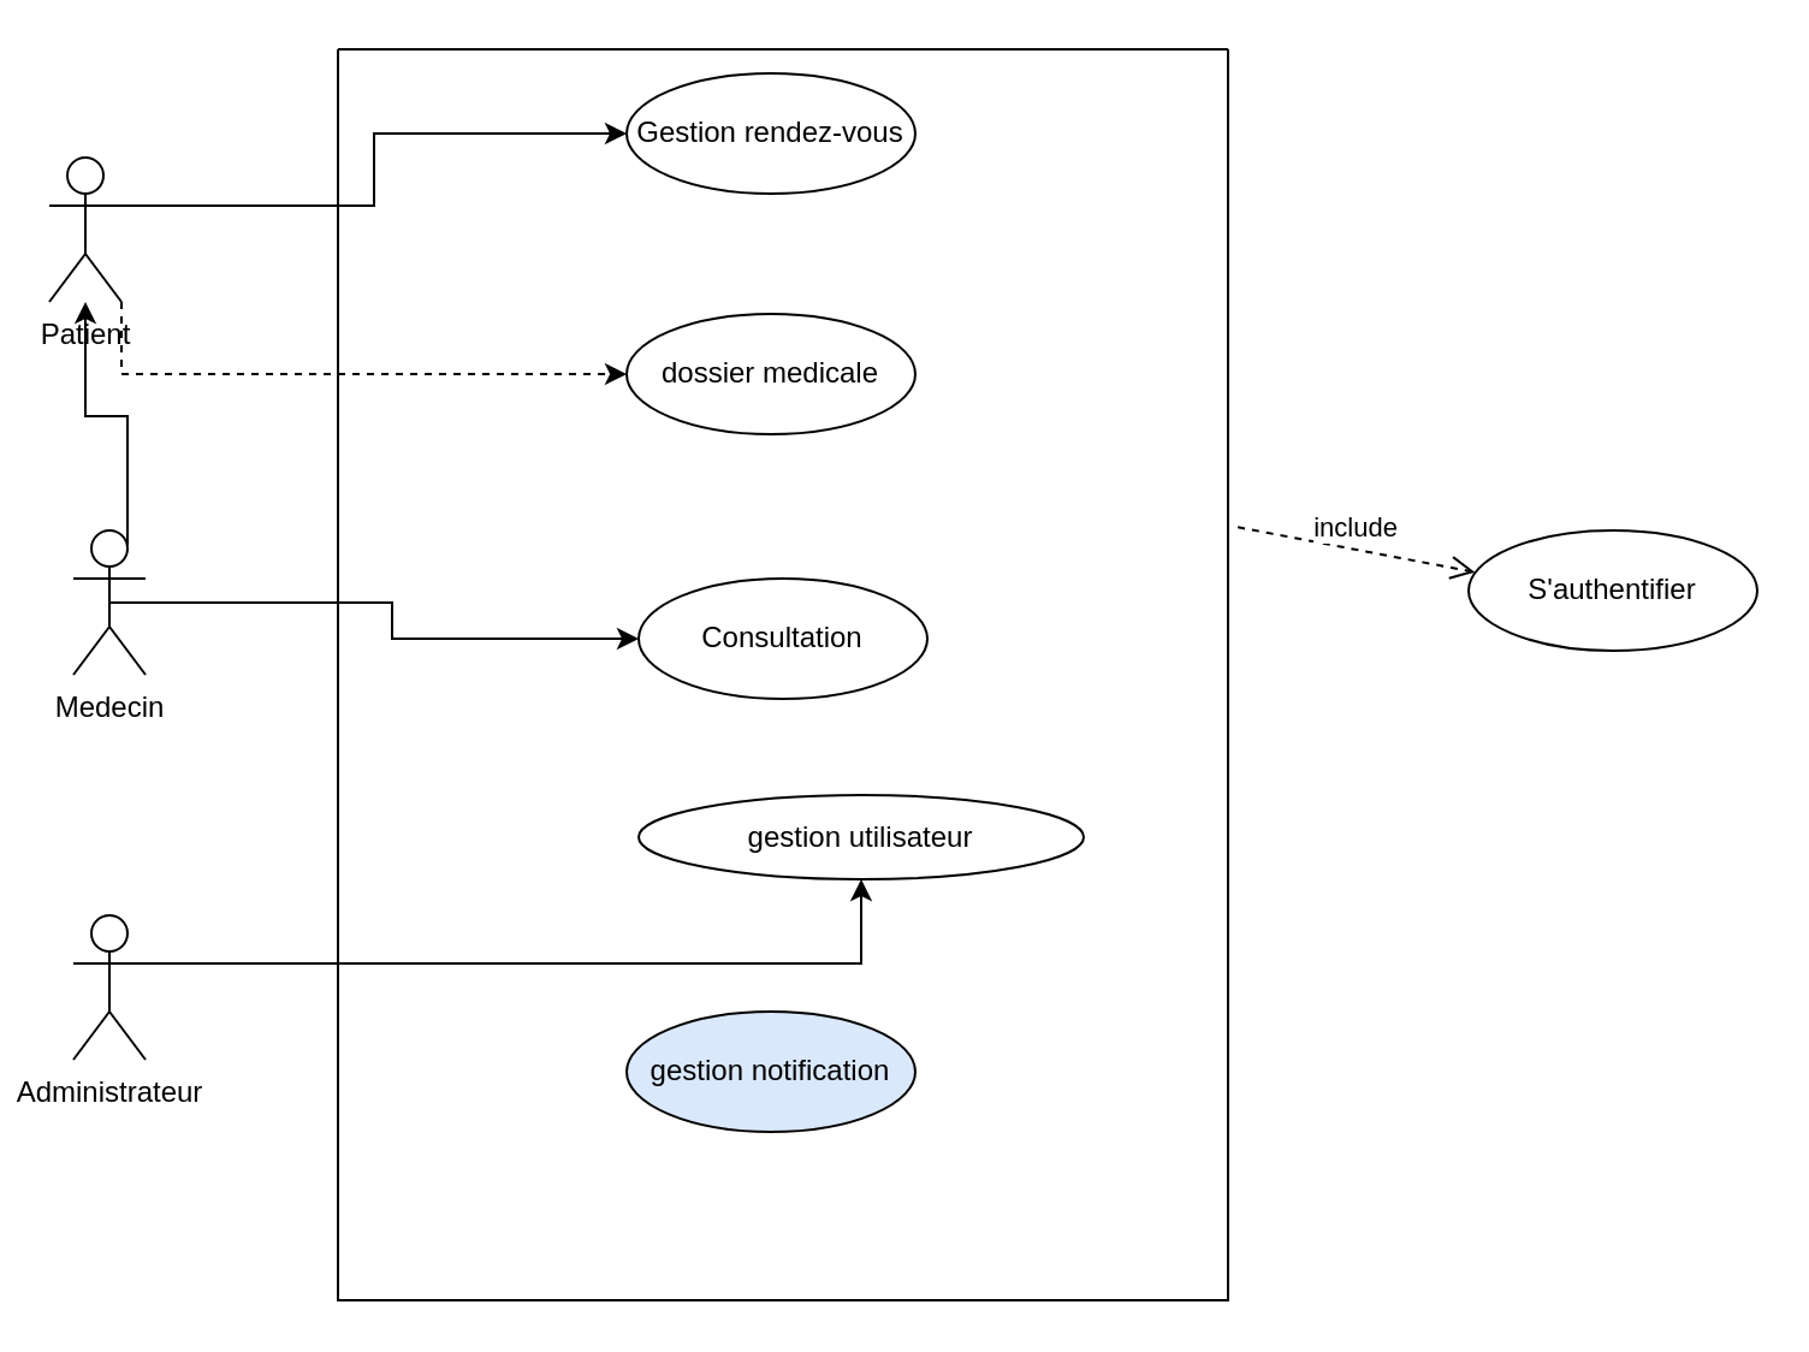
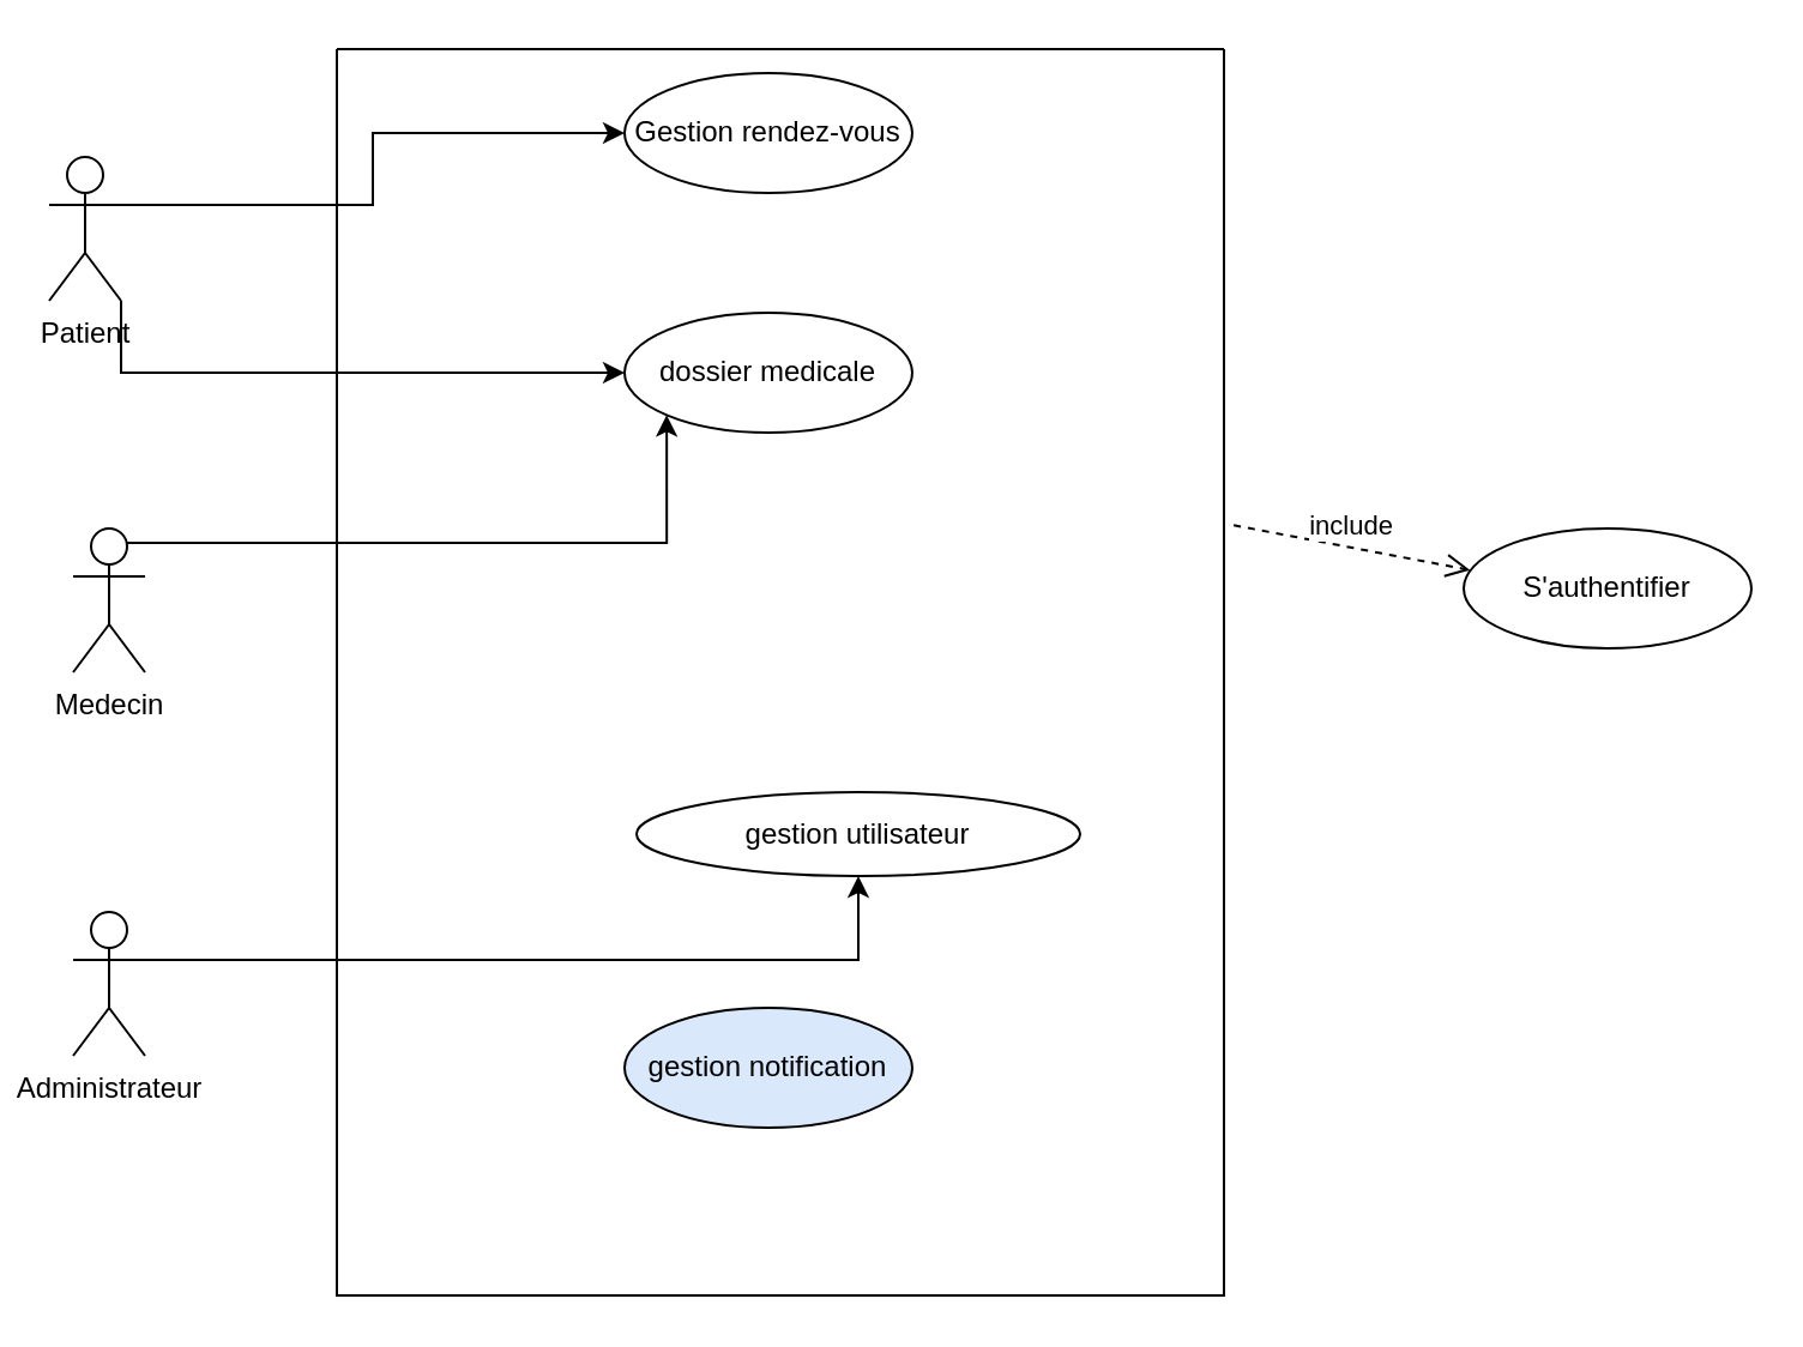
  <mxCell id="0" />
  <mxCell id="1" parent="0" />
  <mxCell id="2" value="" style="swimlane;startSize=0;" vertex="1" parent="1"><mxGeometry x="140" y="20" width="370" height="520" as="geometry" /></mxCell>
  <mxCell id="3" value="Gestion rendez-vous" style="ellipse;whiteSpace=wrap;html=1;" vertex="1" parent="2"><mxGeometry x="120" y="10" width="120" height="50" as="geometry" /></mxCell>
  <mxCell id="4" value="dossier medicale" style="ellipse;whiteSpace=wrap;html=1;" vertex="1" parent="2"><mxGeometry x="120" y="110" width="120" height="50" as="geometry" /></mxCell>
- <mxCell id="5" value="Consultation" style="ellipse;whiteSpace=wrap;html=1;" vertex="1" parent="2"><mxGeometry x="125" y="220" width="120" height="50" as="geometry" /></mxCell>
  <mxCell id="6" value="gestion utilisateur" style="ellipse;whiteSpace=wrap;html=1;" vertex="1" parent="2"><mxGeometry x="125" y="310" width="185" height="35" as="geometry" /></mxCell>
  <mxCell id="7" value="gestion notification" style="ellipse;whiteSpace=wrap;html=1;fillColor=#dae8fc;" vertex="1" parent="2"><mxGeometry x="120" y="400" width="120" height="50" as="geometry" /></mxCell>
  <mxCell id="8" style="edgeStyle=orthogonalEdgeStyle;rounded=0;orthogonalLoop=1;jettySize=auto;html=1;exitX=1;exitY=0.333;exitDx=0;exitDy=0;exitPerimeter=0;entryX=0;entryY=0.5;entryDx=0;entryDy=0;" edge="1" parent="1" source="10" target="3"><mxGeometry relative="1" as="geometry" /></mxCell>
- <mxCell id="9" style="edgeStyle=orthogonalEdgeStyle;rounded=0;orthogonalLoop=1;jettySize=auto;html=1;exitX=1;exitY=1;exitDx=0;exitDy=0;exitPerimeter=0;entryX=0;entryY=0.5;entryDx=0;entryDy=0;dashed=1;" edge="1" parent="1" source="10" target="4"><mxGeometry relative="1" as="geometry" /></mxCell>
+ <mxCell id="9" style="edgeStyle=orthogonalEdgeStyle;rounded=0;orthogonalLoop=1;jettySize=auto;html=1;exitX=1;exitY=1;exitDx=0;exitDy=0;exitPerimeter=0;entryX=0;entryY=0.5;entryDx=0;entryDy=0;" edge="1" parent="1" source="10" target="4"><mxGeometry relative="1" as="geometry" /></mxCell>
  <mxCell id="10" value="Patient" style="shape=umlActor;verticalLabelPosition=bottom;verticalAlign=top;html=1;outlineConnect=0;" vertex="1" parent="1"><mxGeometry x="20" y="65" width="30" height="60" as="geometry" /></mxCell>
- <mxCell id="11" style="edgeStyle=orthogonalEdgeStyle;rounded=0;orthogonalLoop=1;jettySize=auto;html=1;exitX=0.75;exitY=0.1;exitDx=0;exitDy=0;exitPerimeter=0;" edge="1" parent="1" source="13" target="10"><mxGeometry relative="1" as="geometry" /></mxCell>
- <mxCell id="12" style="edgeStyle=orthogonalEdgeStyle;rounded=0;orthogonalLoop=1;jettySize=auto;html=1;exitX=0.5;exitY=0.5;exitDx=0;exitDy=0;exitPerimeter=0;" edge="1" parent="1" source="13" target="5"><mxGeometry relative="1" as="geometry" /></mxCell>
+ <mxCell id="11" style="edgeStyle=orthogonalEdgeStyle;rounded=0;orthogonalLoop=1;jettySize=auto;html=1;exitX=0.75;exitY=0.1;exitDx=0;exitDy=0;exitPerimeter=0;entryX=0;entryY=1;entryDx=0;entryDy=0;" edge="1" parent="1" source="13" target="4"><mxGeometry relative="1" as="geometry" /></mxCell>
  <mxCell id="13" value="Medecin" style="shape=umlActor;verticalLabelPosition=bottom;verticalAlign=top;html=1;outlineConnect=0;" vertex="1" parent="1"><mxGeometry x="30" y="220" width="30" height="60" as="geometry" /></mxCell>
  <mxCell id="14" style="edgeStyle=orthogonalEdgeStyle;rounded=0;orthogonalLoop=1;jettySize=auto;html=1;exitX=1;exitY=0.333;exitDx=0;exitDy=0;exitPerimeter=0;" edge="1" parent="1" source="15" target="6"><mxGeometry relative="1" as="geometry" /></mxCell>
  <mxCell id="15" value="Administrateur" style="shape=umlActor;verticalLabelPosition=bottom;verticalAlign=top;html=1;outlineConnect=0;" vertex="1" parent="1"><mxGeometry x="30" y="380" width="30" height="60" as="geometry" /></mxCell>
  <mxCell id="16" value="S'authentifier" style="ellipse;whiteSpace=wrap;html=1;" vertex="1" parent="1"><mxGeometry x="610" y="220" width="120" height="50" as="geometry" /></mxCell>
  <mxCell id="17" value="include" style="html=1;verticalAlign=bottom;endArrow=open;dashed=1;endSize=8;curved=0;rounded=0;exitX=1.011;exitY=0.382;exitDx=0;exitDy=0;exitPerimeter=0;entryX=0.022;entryY=0.347;entryDx=0;entryDy=0;entryPerimeter=0;" edge="1" parent="1" source="2" target="16"><mxGeometry relative="1" as="geometry"><mxPoint x="570" y="160" as="sourcePoint" /><mxPoint x="570" y="230" as="targetPoint" /></mxGeometry></mxCell>
